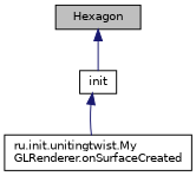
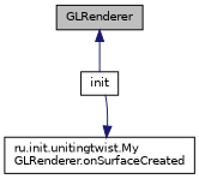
  digraph {
    rankdir=TB
    node [color=black fillcolor=white fontname=Helvetica fontsize=10 shape=record style=filled]
    edge [color=midnightblue dir=back fontname=Helvetica fontsize=10 labelfontname=Helvetica labelfontsize=10 style=solid]
-   n1 [fillcolor=grey75 fontcolor=black height=0.2 label=Hexagon width=0.4]
+   n1 [fillcolor=grey75 fontcolor=black height=0.2 label=GLRenderer width=0.4]
    n2 [height=0.2 label=init width=0.4]
    n3 [height=0.2 label="ru.init.unitingtwist.My\lGLRenderer.onSurfaceCreated" width=0.4]
    n1 -> n2
-   n2 -> n3
+   n3 -> n2
  }
